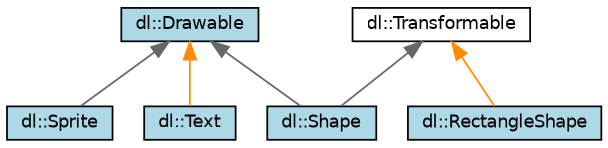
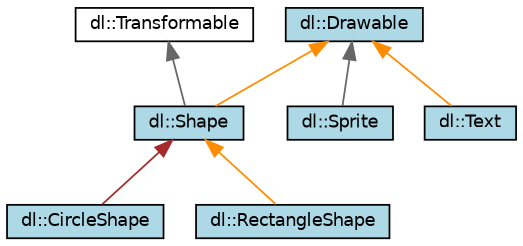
  digraph {
    rankdir=TB
    node [color=black fillcolor=lightblue fontname=Helvetica fontsize=10 shape=record style=filled]
    edge [color=darkorange dir=back fontname=Helvetica fontsize=10 labelfontname=Helvetica labelfontsize=10 style=solid]
    n1 [height=0.2 label="dl::Drawable" width=0.4]
    n2 [height=0.2 label="dl::Shape" width=0.4]
    n3 [height=0.2 label="dl::Sprite" width=0.4]
    n4 [height=0.2 label="dl::Text" width=0.4]
+   n5 [height=0.2 label="dl::CircleShape" width=0.4]
    n6 [height=0.2 label="dl::RectangleShape" width=0.4]
    n7 [fillcolor=white height=0.2 label="dl::Transformable" width=0.4]
-   n1 -> n2 [color=gray40]
+   n1 -> n2
    n1 -> n3 [color=gray40]
    n1 -> n4
-   n7 -> n6
+   n2 -> n5 [color=brown]
+   n2 -> n6
    n7 -> n2 [color=gray40]
  }
